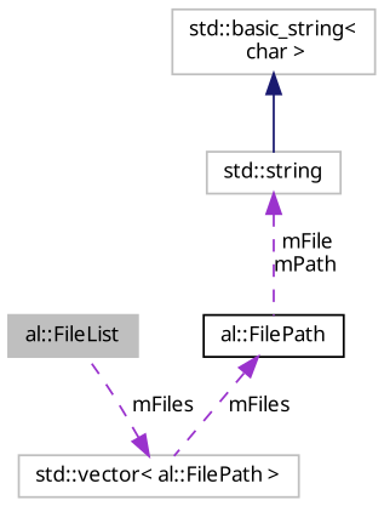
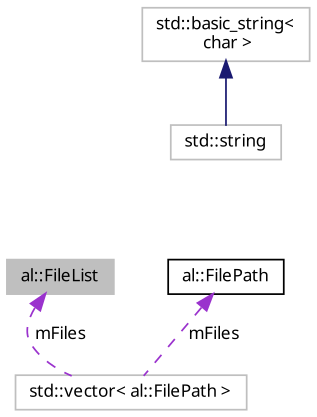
  digraph {
    node [color=grey75 fontname="FreeSans.ttf" fontsize=10 shape=record]
    edge [color=darkorchid3 dir=back fontname="FreeSans.ttf" fontsize=10 labelfontname="FreeSans.ttf" labelfontsize=10 style=dashed]
    n1 [fillcolor=grey75 fontcolor=black height=0.2 label="al::FileList" style=filled width=0.4]
    n2 [height=0.2 label="std::vector\< al::FilePath \>" width=0.4]
    n3 [color=black height=0.2 label="al::FilePath" width=0.4]
    n4 [height=0.2 label="std::string" width=0.4]
    n5 [height=0.2 label="std::basic_string\<\l char \>" width=0.4]
-   n2 -> n1 [label=" mFiles"]
+   n1 -> n2 [label=" mFiles"]
    n3 -> n2 [label=" mFiles"]
-   n4 -> n3 [label=" mFile\nmPath"]
    n5 -> n4 [color=midnightblue style=solid]
  }
